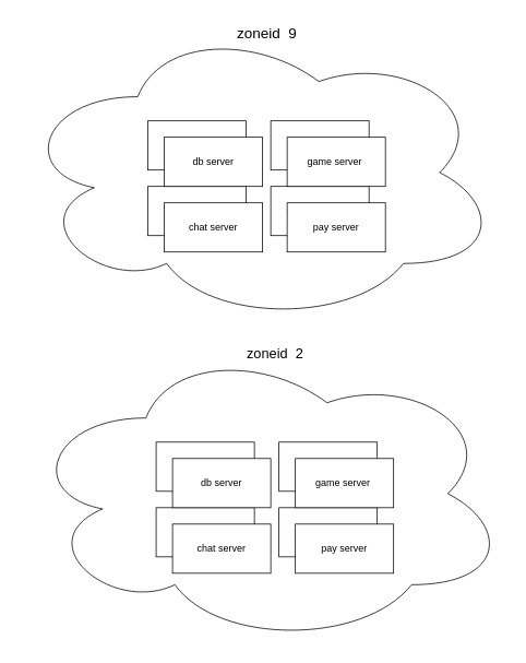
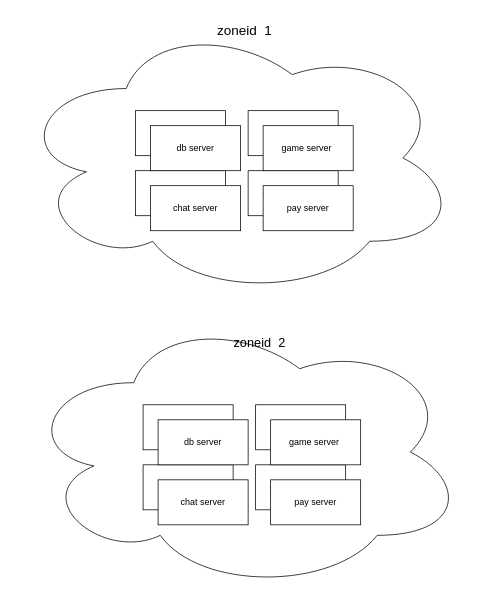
  <mxCell id="0" />
  <mxCell id="1" parent="0" />
  <mxCell id="2" value="" style="group" vertex="1" connectable="0" parent="1"><mxGeometry y="25" width="590" height="370" as="geometry" x="20" /></mxCell>
  <mxCell id="3" value="" style="ellipse;shape=cloud;whiteSpace=wrap;html=1;" vertex="1" parent="2"><mxGeometry width="590" height="370" as="geometry" /></mxCell>
  <mxCell id="4" value="db server" style="rounded=0;whiteSpace=wrap;html=1;" vertex="1" parent="2"><mxGeometry x="160" y="122" width="120" height="60" as="geometry" /></mxCell>
  <mxCell id="5" value="chat server" style="rounded=0;whiteSpace=wrap;html=1;" vertex="1" parent="2"><mxGeometry x="160" y="202" width="120" height="60" as="geometry" /></mxCell>
  <mxCell id="6" value="game server 1" style="rounded=0;whiteSpace=wrap;html=1;" vertex="1" parent="2"><mxGeometry x="310" y="122" width="120" height="60" as="geometry" /></mxCell>
  <mxCell id="7" value="game server&amp;nbsp; 2" style="rounded=0;whiteSpace=wrap;html=1;" vertex="1" parent="2"><mxGeometry x="310" y="202" width="120" height="60" as="geometry" /></mxCell>
  <mxCell id="8" value="db server" style="rounded=0;whiteSpace=wrap;html=1;" vertex="1" parent="2"><mxGeometry x="180" y="142" width="120" height="60" as="geometry" /></mxCell>
  <mxCell id="9" value="chat server" style="rounded=0;whiteSpace=wrap;html=1;" vertex="1" parent="2"><mxGeometry x="180" y="222" width="120" height="60" as="geometry" /></mxCell>
  <mxCell id="10" value="game server&amp;nbsp;" style="rounded=0;whiteSpace=wrap;html=1;" vertex="1" parent="2"><mxGeometry x="330" y="142" width="120" height="60" as="geometry" /></mxCell>
  <mxCell id="11" value="pay server" style="rounded=0;whiteSpace=wrap;html=1;" vertex="1" parent="2"><mxGeometry x="330" y="222" width="120" height="60" as="geometry" /></mxCell>
- <mxCell id="12" value="&lt;font style=&quot;font-size: 18px;&quot;&gt;zoneid&amp;nbsp; 9&lt;/font&gt;" style="text;html=1;align=center;verticalAlign=middle;resizable=0;points=[];autosize=1;strokeColor=none;fillColor=none;" vertex="1" parent="2"><mxGeometry x="255" y="-5" width="100" height="40" as="geometry" /></mxCell>
+ <mxCell id="12" value="&lt;font style=&quot;font-size: 18px;&quot;&gt;zoneid&amp;nbsp; 1&lt;/font&gt;" style="text;html=1;align=center;verticalAlign=middle;resizable=0;points=[];autosize=1;strokeColor=none;fillColor=none;" vertex="1" parent="2"><mxGeometry x="255" y="-5" width="100" height="40" as="geometry" /></mxCell>
  <mxCell id="13" value="" style="group" vertex="1" connectable="0" parent="1"><mxGeometry x="30" y="417" width="590" height="370" as="geometry" /></mxCell>
  <mxCell id="14" value="" style="ellipse;shape=cloud;whiteSpace=wrap;html=1;" vertex="1" parent="13"><mxGeometry width="590" height="370" as="geometry" /></mxCell>
  <mxCell id="15" value="db server" style="rounded=0;whiteSpace=wrap;html=1;" vertex="1" parent="13"><mxGeometry x="160" y="122" width="120" height="60" as="geometry" /></mxCell>
  <mxCell id="16" value="chat server" style="rounded=0;whiteSpace=wrap;html=1;" vertex="1" parent="13"><mxGeometry x="160" y="202" width="120" height="60" as="geometry" /></mxCell>
  <mxCell id="17" value="game server 1" style="rounded=0;whiteSpace=wrap;html=1;" vertex="1" parent="13"><mxGeometry x="310" y="122" width="120" height="60" as="geometry" /></mxCell>
  <mxCell id="18" value="game server&amp;nbsp; 2" style="rounded=0;whiteSpace=wrap;html=1;" vertex="1" parent="13"><mxGeometry x="310" y="202" width="120" height="60" as="geometry" /></mxCell>
  <mxCell id="19" value="db server" style="rounded=0;whiteSpace=wrap;html=1;" vertex="1" parent="13"><mxGeometry x="180" y="142" width="120" height="60" as="geometry" /></mxCell>
  <mxCell id="20" value="chat server" style="rounded=0;whiteSpace=wrap;html=1;" vertex="1" parent="13"><mxGeometry x="180" y="222" width="120" height="60" as="geometry" /></mxCell>
  <mxCell id="21" value="game server&amp;nbsp;" style="rounded=0;whiteSpace=wrap;html=1;" vertex="1" parent="13"><mxGeometry x="330" y="142" width="120" height="60" as="geometry" /></mxCell>
  <mxCell id="22" value="pay server" style="rounded=0;whiteSpace=wrap;html=1;" vertex="1" parent="13"><mxGeometry x="330" y="222" width="120" height="60" as="geometry" /></mxCell>
- <mxCell id="23" value="&lt;font style=&quot;font-size: 17px;&quot;&gt;zoneid&amp;nbsp; 2&lt;/font&gt;" style="text;html=1;align=center;verticalAlign=middle;resizable=0;points=[];autosize=1;strokeColor=none;fillColor=none;" vertex="1" parent="13"><mxGeometry x="260" width="90" height="30" as="geometry" /></mxCell>
+ <mxCell id="23" value="&lt;font style=&quot;font-size: 17px;&quot;&gt;zoneid&amp;nbsp; 2&lt;/font&gt;" style="text;html=1;align=center;verticalAlign=middle;resizable=0;points=[];autosize=1;strokeColor=none;fillColor=none;" vertex="1" parent="13"><mxGeometry x="270" y="25" width="90" height="30" as="geometry" /></mxCell>
